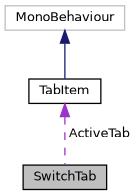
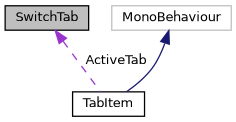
  digraph {
    node [color=black fillcolor=white fontname=Helvetica fontsize=10 shape=record style=filled]
    edge [dir=back fontname=Helvetica fontsize=10 labelfontname=Helvetica labelfontsize=10]
    n1 [fillcolor=grey75 fontcolor=black height=0.2 label=SwitchTab width=0.4]
    n2 [color=grey75 height=0.2 label=MonoBehaviour width=0.4]
    n3 [height=0.2 label=TabItem width=0.4]
    n2 -> n3 [color=midnightblue style=solid]
-   n3 -> n1 [color=darkorchid3 label=" ActiveTab" style=dashed]
+   n1 -> n3 [color=darkorchid3 label=" ActiveTab" style=dashed]
  }
